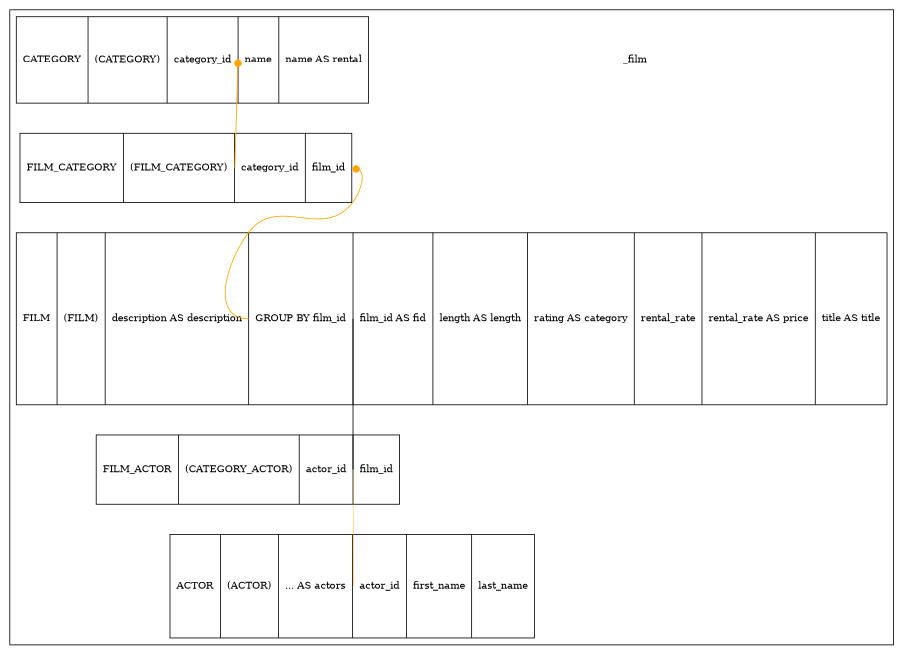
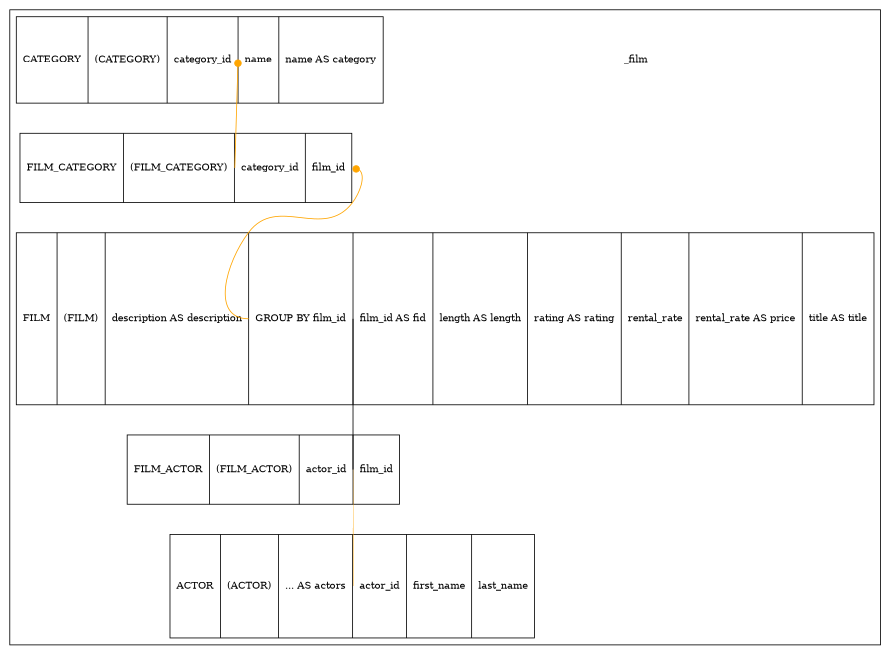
  digraph {
    fontname="DejaVu Serif"
    node [fontname="DejaVu Serif" fontsize=12 shape=record fillcolor=white style=filled]
    edge [arrowhead=none arrowtail=dot color=orange dir=both fontname="DejaVu Serif" headport="film_id:w" tailport="film_id:e"]
    n1 [height=0.5 label=_film shape=none width=0.75 fillcolor="" style=""]
-   n2 [height=1.4722 label="CATEGORY | (CATEGORY) |<category_id> category_id|<name> name|<category> name AS rental" width=1.4028]
+   n2 [height=1.4722 label="CATEGORY | (CATEGORY) |<category_id> category_id|<name> name|<category> name AS category" width=1.4028]
    n3 [height=1.1806 label="FILM_CATEGORY | (FILM_CATEGORY) |<category_id> category_id|<film_id> film_id" width=1.6806]
-   n4 [height=2.9306 label="FILM | (FILM) |<description> description AS description|<film_id> GROUP BY film_id|<fid> film_id AS fid|<length> length AS length|<rating> rating AS category|<rental_rate> rental_rate|<price> rental_rate AS price|<title> title AS title" width=1.9028]
-   n5 [height=1.1806 label="FILM_ACTOR | (CATEGORY_ACTOR) |<actor_id> actor_id|<film_id> film_id" width=1.3611]
+   n4 [height=2.9306 label="FILM | (FILM) |<description> description AS description|<film_id> GROUP BY film_id|<fid> film_id AS fid|<length> length AS length|<rating> rating AS rating|<rental_rate> rental_rate|<price> rental_rate AS price|<title> title AS title" width=1.9028]
+   n5 [height=1.1806 label="FILM_ACTOR | (FILM_ACTOR) |<actor_id> actor_id|<film_id> film_id" width=1.3611]
    n6 [height=1.7639 label="ACTOR | (ACTOR) |<actors> ... AS actors|<actor_id> actor_id|<first_name> first_name|<last_name> last_name" width=1.0278]
    subgraph cluster_1 {
      n1
      n2
      n3
      n4
      n5
      n6
    }
    n2 -> n3 [headport="category_id:w" tailport="category_id:e"]
    n3 -> n4
    n4 -> n5 [arrowtail=none color=black]
    n5 -> n6 [arrowtail=none headport="actor_id:w" tailport="actor_id:e"]
  }
